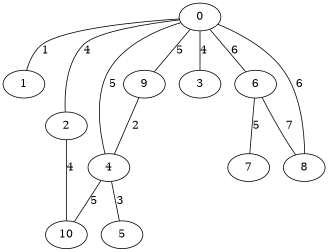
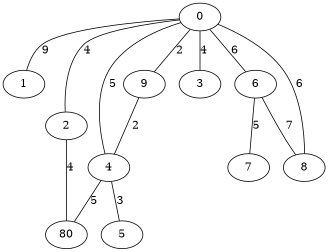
  graph {
    node [habit=3 x=6 y=5]
    edge [weight=4]
    0 [y=6]
    1 [base=2 habit=5 x=5 y=8]
    2 [y=3]
    3 [habit=9 x=3 y=7]
    4 [habit=7 x=3 y=4]
    6 [habit=7 x=8 y=8]
    9 [habit=2 x=4]
-   10 [base=1 x=5 y=1]
+   10 [base=1 x=5 y=1 label=80]
    5 [x=1]
    7 [habit=11 x=10 y=10]
    8 [habit=4 x=9]
-   0 -- 1 [label=1 weight=1]
+   0 -- 1 [label=9 weight=1]
    0 -- 2 [label=4]
    0 -- 3 [label=4]
    0 -- 4 [label=5 weight=5]
    0 -- 6 [label=6 weight=6]
-   0 -- 9 [label=5 weight=2]
+   0 -- 9 [label=2 weight=2]
    2 -- 10 [label=4]
    4 -- 10 [label=5 weight=5]
    4 -- 5 [label=3 weight=3]
    6 -- 7 [label=5 weight=5]
    6 -- 8 [label=7 weight=7]
    9 -- 4 [label=2 weight=2]
    8 -- 0 [label=6 weight=6]
  }
